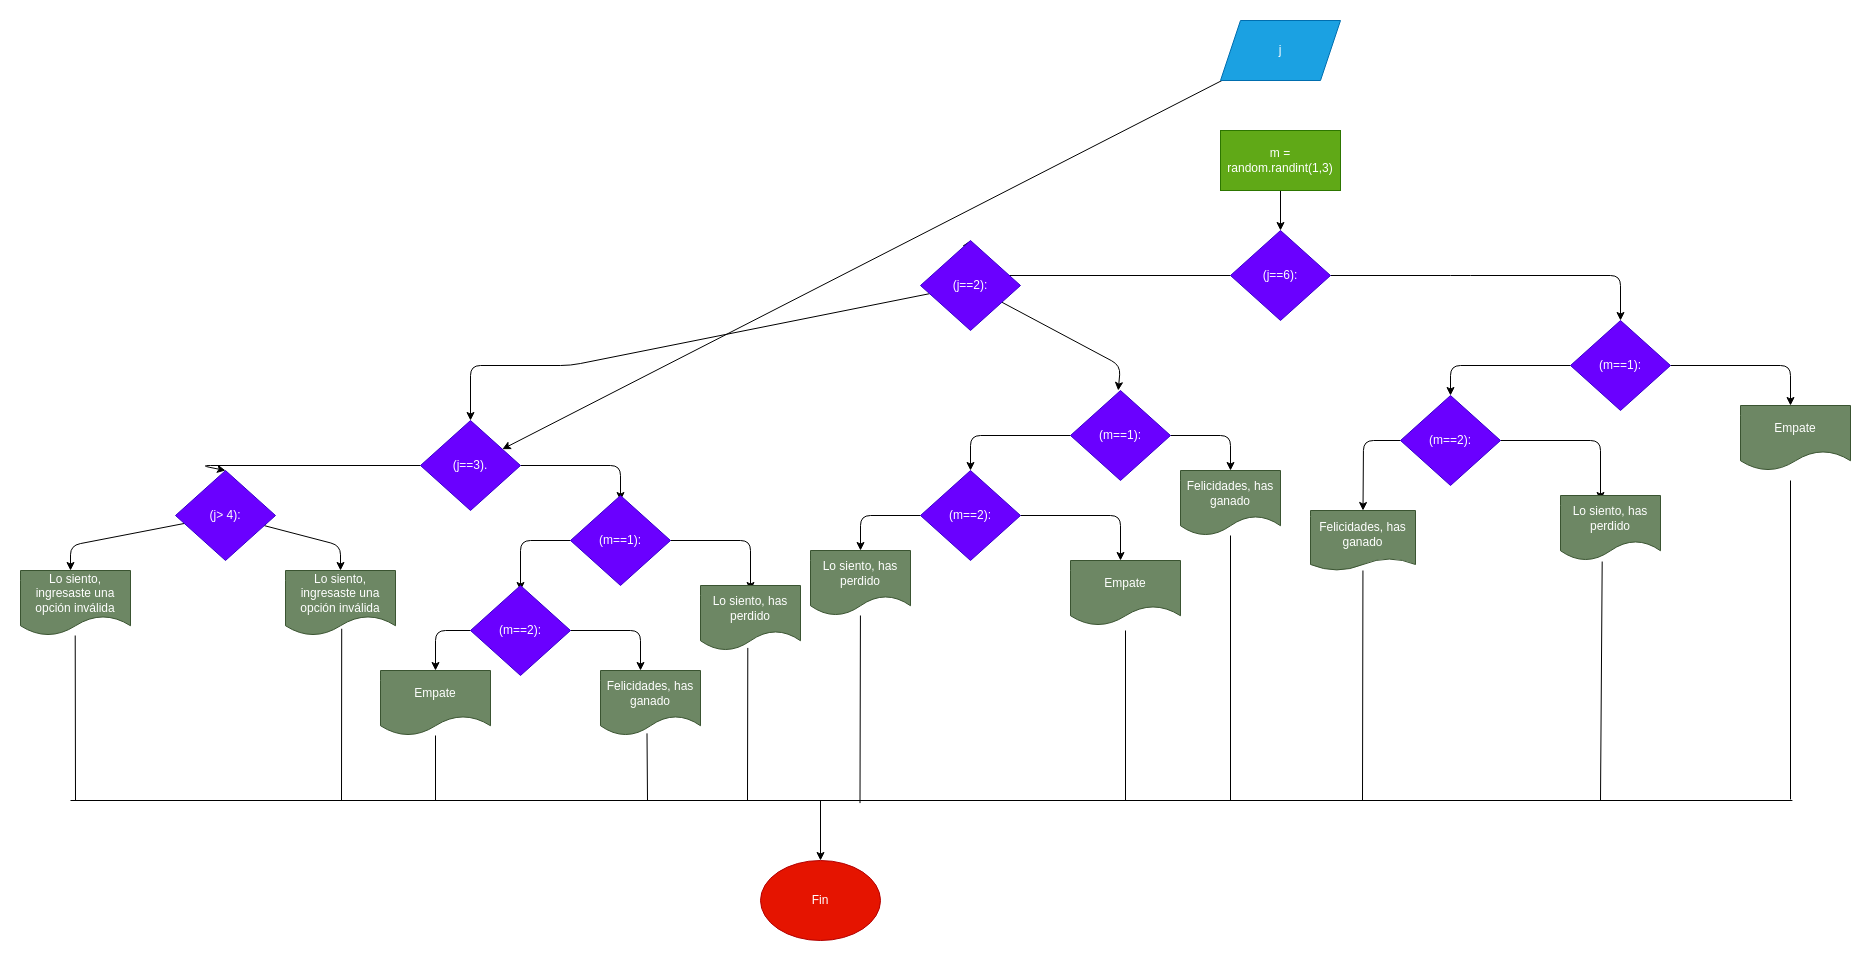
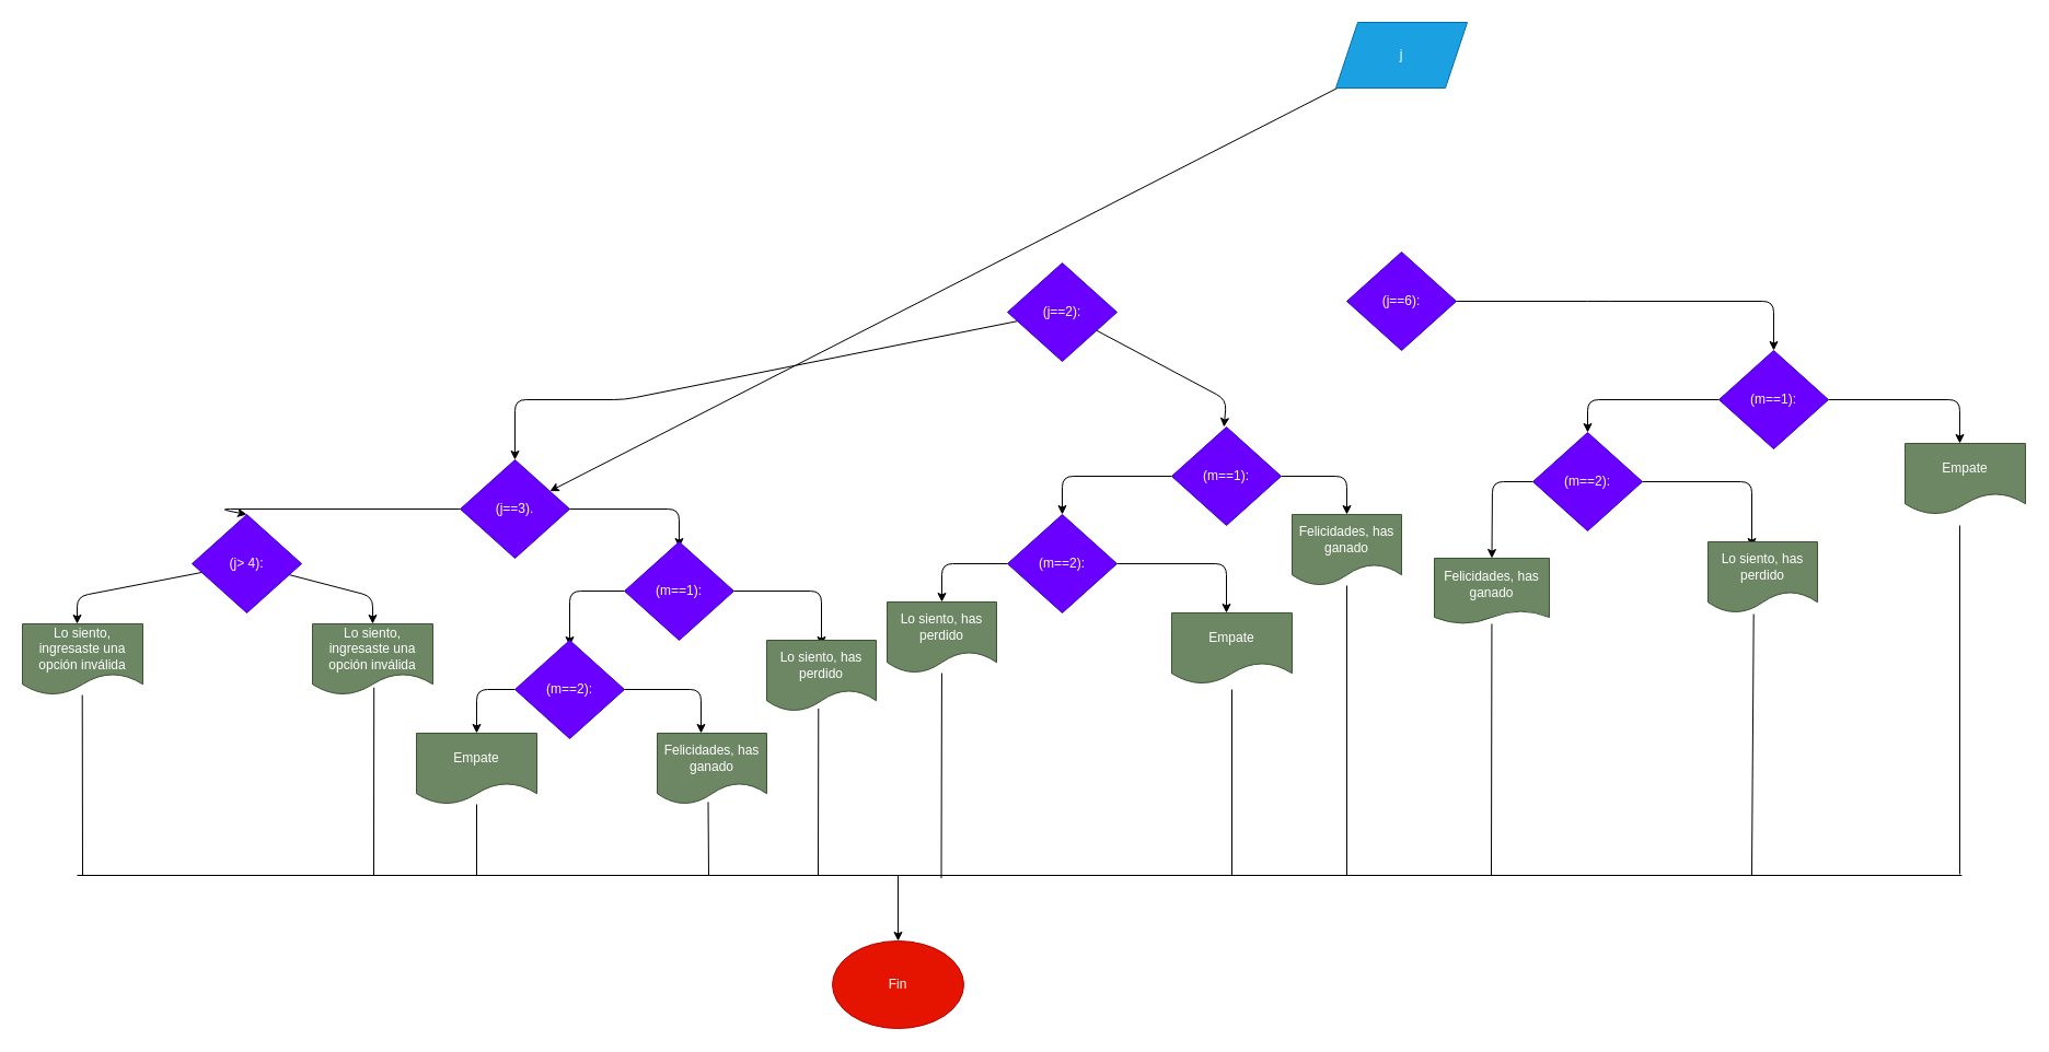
  <mxCell id="0" />
  <mxCell id="1" parent="0" />
  <mxCell id="2" value="" style="edgeStyle=none;html=1;" edge="1" parent="1" source="3" target="32"><mxGeometry relative="1" as="geometry" /></mxCell>
  <mxCell id="3" value="j" style="shape=parallelogram;perimeter=parallelogramPerimeter;whiteSpace=wrap;html=1;fixedSize=1;fillColor=#1ba1e2;fontColor=#ffffff;strokeColor=#006EAF;" vertex="1" parent="1"><mxGeometry x="1220" y="20" width="120" height="60" as="geometry" /></mxCell>
- <mxCell id="4" value="" style="edgeStyle=none;html=1;" edge="1" parent="1" source="5" target="8"><mxGeometry relative="1" as="geometry" /></mxCell>
- <mxCell id="5" value="m = random.randint(1,3)" style="whiteSpace=wrap;html=1;fillColor=#60a917;fontColor=#ffffff;strokeColor=#2D7600;" vertex="1" parent="1"><mxGeometry x="1220" y="130" width="120" height="60" as="geometry" /></mxCell>
  <mxCell id="6" value="" style="edgeStyle=none;html=1;" edge="1" parent="1" source="8"><mxGeometry relative="1" as="geometry"><mxPoint x="1620" y="320" as="targetPoint" /><Array as="points"><mxPoint x="1460" y="275" /><mxPoint x="1620" y="275" /></Array></mxGeometry></mxCell>
- <mxCell id="7" style="edgeStyle=none;html=1;entryX=0.5;entryY=0;entryDx=0;entryDy=0;" edge="1" parent="1" source="8" target="18"><mxGeometry relative="1" as="geometry"><mxPoint x="1070" y="320" as="targetPoint" /><Array as="points"><mxPoint x="950" y="275" /></Array></mxGeometry></mxCell>
  <mxCell id="8" value="(j==6):" style="rhombus;whiteSpace=wrap;html=1;fillColor=#6a00ff;fontColor=#ffffff;strokeColor=#3700CC;" vertex="1" parent="1"><mxGeometry x="1230" y="230" width="100" height="90" as="geometry" /></mxCell>
  <mxCell id="9" value="" style="edgeStyle=none;html=1;" edge="1" parent="1" source="11"><mxGeometry relative="1" as="geometry"><mxPoint x="1790" y="405" as="targetPoint" /><Array as="points"><mxPoint x="1790" y="365" /></Array></mxGeometry></mxCell>
  <mxCell id="10" value="" style="edgeStyle=none;html=1;entryX=0.5;entryY=0;entryDx=0;entryDy=0;" edge="1" parent="1" source="11" target="14"><mxGeometry relative="1" as="geometry"><mxPoint x="1310" y="400" as="targetPoint" /><Array as="points"><mxPoint x="1450" y="365" /></Array></mxGeometry></mxCell>
  <mxCell id="11" value="(m==1):" style="rhombus;whiteSpace=wrap;html=1;fillColor=#6a00ff;fontColor=#ffffff;strokeColor=#3700CC;" vertex="1" parent="1"><mxGeometry x="1570" y="320" width="100" height="90" as="geometry" /></mxCell>
  <mxCell id="12" value="" style="edgeStyle=none;html=1;entryX=0.5;entryY=0;entryDx=0;entryDy=0;" edge="1" parent="1" source="14" target="15"><mxGeometry relative="1" as="geometry"><mxPoint x="1180" y="500" as="targetPoint" /><Array as="points"><mxPoint x="1363" y="440" /></Array></mxGeometry></mxCell>
  <mxCell id="13" style="edgeStyle=none;html=1;entryX=0.4;entryY=0.077;entryDx=0;entryDy=0;entryPerimeter=0;" edge="1" parent="1" source="14" target="28"><mxGeometry relative="1" as="geometry"><mxPoint x="1600" y="490" as="targetPoint" /><Array as="points"><mxPoint x="1600" y="440" /></Array></mxGeometry></mxCell>
  <mxCell id="14" value="(m==2):" style="rhombus;whiteSpace=wrap;html=1;fillColor=#6a00ff;fontColor=#ffffff;strokeColor=#3700CC;" vertex="1" parent="1"><mxGeometry x="1400" y="395" width="100" height="90" as="geometry" /></mxCell>
  <mxCell id="15" value="Felicidades, has ganado" style="shape=document;whiteSpace=wrap;html=1;boundedLbl=1;size=0.2;fillColor=#6d8764;fontColor=#ffffff;strokeColor=#3A5431;" vertex="1" parent="1"><mxGeometry x="1310" y="510" width="105" height="60" as="geometry" /></mxCell>
  <mxCell id="16" value="" style="edgeStyle=none;html=1;" edge="1" parent="1" source="18"><mxGeometry relative="1" as="geometry"><mxPoint x="1117.727" y="390" as="targetPoint" /><Array as="points"><mxPoint x="1120" y="365" /></Array></mxGeometry></mxCell>
  <mxCell id="17" style="edgeStyle=none;html=1;entryX=0.5;entryY=0;entryDx=0;entryDy=0;" edge="1" parent="1" source="18" target="32"><mxGeometry relative="1" as="geometry"><mxPoint x="570" y="420" as="targetPoint" /><Array as="points"><mxPoint x="570" y="365" /><mxPoint x="470" y="365" /></Array></mxGeometry></mxCell>
  <mxCell id="18" value="(j==2):" style="rhombus;whiteSpace=wrap;html=1;fillColor=#6a00ff;fontColor=#ffffff;strokeColor=#3700CC;" vertex="1" parent="1"><mxGeometry x="920" y="240" width="100" height="90" as="geometry" /></mxCell>
  <mxCell id="19" style="edgeStyle=none;html=1;entryX=0.5;entryY=0;entryDx=0;entryDy=0;" edge="1" parent="1" source="21" target="22"><mxGeometry relative="1" as="geometry"><Array as="points"><mxPoint x="1230" y="435" /></Array></mxGeometry></mxCell>
  <mxCell id="20" value="" style="edgeStyle=none;html=1;" edge="1" parent="1" source="21"><mxGeometry relative="1" as="geometry"><mxPoint x="970" y="470" as="targetPoint" /><Array as="points"><mxPoint x="970" y="435" /></Array></mxGeometry></mxCell>
  <mxCell id="21" value="(m==1):" style="rhombus;whiteSpace=wrap;html=1;fillColor=#6a00ff;fontColor=#ffffff;strokeColor=#3700CC;" vertex="1" parent="1"><mxGeometry x="1070" y="390" width="100" height="90" as="geometry" /></mxCell>
  <mxCell id="22" value="Felicidades, has ganado" style="shape=document;whiteSpace=wrap;html=1;boundedLbl=1;fillColor=#6d8764;fontColor=#ffffff;strokeColor=#3A5431;" vertex="1" parent="1"><mxGeometry x="1180" y="470" width="100" height="65" as="geometry" /></mxCell>
  <mxCell id="23" value="" style="edgeStyle=none;html=1;" edge="1" parent="1" source="25"><mxGeometry relative="1" as="geometry"><mxPoint x="1120" y="560" as="targetPoint" /><Array as="points"><mxPoint x="1120" y="515" /></Array></mxGeometry></mxCell>
  <mxCell id="24" style="edgeStyle=none;html=1;entryX=0.5;entryY=0;entryDx=0;entryDy=0;" edge="1" parent="1" source="25" target="27"><mxGeometry relative="1" as="geometry"><Array as="points"><mxPoint x="860" y="515" /></Array></mxGeometry></mxCell>
  <mxCell id="25" value="(m==2):" style="rhombus;whiteSpace=wrap;html=1;fillColor=#6a00ff;fontColor=#ffffff;strokeColor=#3700CC;" vertex="1" parent="1"><mxGeometry x="920" y="470" width="100" height="90" as="geometry" /></mxCell>
  <mxCell id="26" value="Empate" style="shape=document;whiteSpace=wrap;html=1;boundedLbl=1;fillColor=#6d8764;fontColor=#ffffff;strokeColor=#3A5431;" vertex="1" parent="1"><mxGeometry x="1070" y="560" width="110" height="65" as="geometry" /></mxCell>
  <mxCell id="27" value="Lo siento, has perdido" style="shape=document;whiteSpace=wrap;html=1;boundedLbl=1;fillColor=#6d8764;fontColor=#ffffff;strokeColor=#3A5431;" vertex="1" parent="1"><mxGeometry x="810" y="550" width="100" height="65" as="geometry" /></mxCell>
  <mxCell id="28" value="Lo siento, has perdido" style="shape=document;whiteSpace=wrap;html=1;boundedLbl=1;fillColor=#6d8764;fontColor=#ffffff;strokeColor=#3A5431;" vertex="1" parent="1"><mxGeometry x="1560" y="495" width="100" height="65" as="geometry" /></mxCell>
  <mxCell id="29" value="Empate" style="shape=document;whiteSpace=wrap;html=1;boundedLbl=1;fillColor=#6d8764;fontColor=#ffffff;strokeColor=#3A5431;" vertex="1" parent="1"><mxGeometry x="1740" y="405" width="110" height="65" as="geometry" /></mxCell>
  <mxCell id="30" style="edgeStyle=none;html=1;entryX=0.5;entryY=0.056;entryDx=0;entryDy=0;entryPerimeter=0;" edge="1" parent="1" source="32" target="35"><mxGeometry relative="1" as="geometry"><mxPoint x="700" y="490" as="targetPoint" /><Array as="points"><mxPoint x="620" y="465" /></Array></mxGeometry></mxCell>
  <mxCell id="31" style="edgeStyle=none;html=1;entryX=0.5;entryY=0;entryDx=0;entryDy=0;" edge="1" parent="1" source="32" target="44"><mxGeometry relative="1" as="geometry"><mxPoint x="300" y="500" as="targetPoint" /><Array as="points"><mxPoint x="200" y="465" /></Array></mxGeometry></mxCell>
  <mxCell id="32" value="(j==3)." style="rhombus;whiteSpace=wrap;html=1;fillColor=#6a00ff;fontColor=#ffffff;strokeColor=#3700CC;" vertex="1" parent="1"><mxGeometry x="420" y="420" width="100" height="90" as="geometry" /></mxCell>
  <mxCell id="33" style="edgeStyle=none;html=1;" edge="1" parent="1" source="35"><mxGeometry relative="1" as="geometry"><mxPoint x="750" y="590" as="targetPoint" /><Array as="points"><mxPoint x="750" y="540" /></Array></mxGeometry></mxCell>
  <mxCell id="34" style="edgeStyle=none;html=1;" edge="1" parent="1" source="35"><mxGeometry relative="1" as="geometry"><mxPoint x="520" y="590" as="targetPoint" /><Array as="points"><mxPoint x="520" y="540" /></Array></mxGeometry></mxCell>
  <mxCell id="35" value="(m==1):" style="rhombus;whiteSpace=wrap;html=1;fillColor=#6a00ff;fontColor=#ffffff;strokeColor=#3700CC;" vertex="1" parent="1"><mxGeometry x="570" y="495" width="100" height="90" as="geometry" /></mxCell>
  <mxCell id="36" value="Lo siento, has perdido" style="shape=document;whiteSpace=wrap;html=1;boundedLbl=1;fillColor=#6d8764;fontColor=#ffffff;strokeColor=#3A5431;" vertex="1" parent="1"><mxGeometry x="700" y="585" width="100" height="65" as="geometry" /></mxCell>
  <mxCell id="37" style="edgeStyle=none;html=1;" edge="1" parent="1" source="39"><mxGeometry relative="1" as="geometry"><mxPoint x="640" y="670" as="targetPoint" /><Array as="points"><mxPoint x="640" y="630" /></Array></mxGeometry></mxCell>
  <mxCell id="38" style="edgeStyle=none;html=1;entryX=0.5;entryY=0;entryDx=0;entryDy=0;fontColor=#666600;" edge="1" parent="1" source="39" target="41"><mxGeometry relative="1" as="geometry"><Array as="points"><mxPoint x="435" y="630" /></Array></mxGeometry></mxCell>
  <mxCell id="39" value="(m==2):" style="rhombus;whiteSpace=wrap;html=1;fillColor=#6a00ff;fontColor=#ffffff;strokeColor=#3700CC;" vertex="1" parent="1"><mxGeometry x="470" y="585" width="100" height="90" as="geometry" /></mxCell>
  <mxCell id="40" value="Felicidades, has ganado" style="shape=document;whiteSpace=wrap;html=1;boundedLbl=1;fillColor=#6d8764;fontColor=#ffffff;strokeColor=#3A5431;" vertex="1" parent="1"><mxGeometry x="600" y="670" width="100" height="65" as="geometry" /></mxCell>
  <mxCell id="41" value="Empate" style="shape=document;whiteSpace=wrap;html=1;boundedLbl=1;fillColor=#6d8764;fontColor=#ffffff;strokeColor=#3A5431;" vertex="1" parent="1"><mxGeometry x="380" y="670" width="110" height="65" as="geometry" /></mxCell>
  <mxCell id="42" style="edgeStyle=none;html=1;" edge="1" parent="1" source="44"><mxGeometry relative="1" as="geometry"><mxPoint x="340" y="570" as="targetPoint" /><Array as="points"><mxPoint x="340" y="545" /></Array></mxGeometry></mxCell>
  <mxCell id="43" style="edgeStyle=none;html=1;" edge="1" parent="1" source="44"><mxGeometry relative="1" as="geometry"><mxPoint x="70" y="570" as="targetPoint" /><Array as="points"><mxPoint x="70" y="545" /></Array></mxGeometry></mxCell>
  <mxCell id="44" value="(j&amp;gt; 4):" style="rhombus;whiteSpace=wrap;html=1;fillColor=#6a00ff;fontColor=#ffffff;strokeColor=#3700CC;" vertex="1" parent="1"><mxGeometry x="175" y="470" width="100" height="90" as="geometry" /></mxCell>
  <mxCell id="45" value="Lo siento, ingresaste una opción inválida" style="shape=document;whiteSpace=wrap;html=1;boundedLbl=1;fillColor=#6d8764;fontColor=#ffffff;strokeColor=#3A5431;" vertex="1" parent="1"><mxGeometry x="285" y="570" width="110" height="65" as="geometry" /></mxCell>
  <mxCell id="46" value="Lo siento, ingresaste una opción inválida" style="shape=document;whiteSpace=wrap;html=1;boundedLbl=1;fillColor=#6d8764;fontColor=#ffffff;strokeColor=#3A5431;" vertex="1" parent="1"><mxGeometry x="20" y="570" width="110" height="65" as="geometry" /></mxCell>
  <mxCell id="47" value="" style="endArrow=none;html=1;" edge="1" parent="1" target="41"><mxGeometry width="50" height="50" relative="1" as="geometry"><mxPoint x="435" y="800" as="sourcePoint" /><mxPoint x="460" y="750" as="targetPoint" /></mxGeometry></mxCell>
  <mxCell id="48" value="" style="endArrow=none;html=1;entryX=0.465;entryY=0.967;entryDx=0;entryDy=0;entryPerimeter=0;" edge="1" parent="1" target="40"><mxGeometry width="50" height="50" relative="1" as="geometry"><mxPoint x="647" y="800" as="sourcePoint" /><mxPoint x="445" y="745" as="targetPoint" /></mxGeometry></mxCell>
  <mxCell id="49" value="" style="endArrow=none;html=1;entryX=0.511;entryY=0.896;entryDx=0;entryDy=0;entryPerimeter=0;" edge="1" parent="1" target="45"><mxGeometry width="50" height="50" relative="1" as="geometry"><mxPoint x="341" y="800" as="sourcePoint" /><mxPoint x="445" y="745" as="targetPoint" /><Array as="points" /></mxGeometry></mxCell>
  <mxCell id="50" value="" style="endArrow=none;html=1;entryX=0.511;entryY=0.896;entryDx=0;entryDy=0;entryPerimeter=0;" edge="1" parent="1"><mxGeometry width="50" height="50" relative="1" as="geometry"><mxPoint x="75" y="800" as="sourcePoint" /><mxPoint x="74.71" y="635" as="targetPoint" /><Array as="points" /></mxGeometry></mxCell>
  <mxCell id="51" value="" style="endArrow=none;html=1;entryX=0.473;entryY=0.96;entryDx=0;entryDy=0;entryPerimeter=0;" edge="1" parent="1" target="36"><mxGeometry width="50" height="50" relative="1" as="geometry"><mxPoint x="747" y="800" as="sourcePoint" /><mxPoint x="760" y="740" as="targetPoint" /></mxGeometry></mxCell>
  <mxCell id="52" value="" style="endArrow=none;html=1;" edge="1" parent="1" target="27"><mxGeometry width="50" height="50" relative="1" as="geometry"><mxPoint x="859.5" y="802.6" as="sourcePoint" /><mxPoint x="859.8" y="650" as="targetPoint" /></mxGeometry></mxCell>
  <mxCell id="53" value="" style="endArrow=none;html=1;" edge="1" parent="1"><mxGeometry width="50" height="50" relative="1" as="geometry"><mxPoint x="1125" y="800" as="sourcePoint" /><mxPoint x="1125" y="630" as="targetPoint" /></mxGeometry></mxCell>
  <mxCell id="54" value="" style="endArrow=none;html=1;" edge="1" parent="1" target="22"><mxGeometry width="50" height="50" relative="1" as="geometry"><mxPoint x="1230" y="800" as="sourcePoint" /><mxPoint x="1229.5" y="625" as="targetPoint" /></mxGeometry></mxCell>
  <mxCell id="55" value="" style="endArrow=none;html=1;" edge="1" parent="1" target="15"><mxGeometry width="50" height="50" relative="1" as="geometry"><mxPoint x="1362" y="800" as="sourcePoint" /><mxPoint x="1362" y="535" as="targetPoint" /></mxGeometry></mxCell>
  <mxCell id="56" value="" style="endArrow=none;html=1;entryX=0.417;entryY=1.016;entryDx=0;entryDy=0;entryPerimeter=0;" edge="1" parent="1" target="28"><mxGeometry width="50" height="50" relative="1" as="geometry"><mxPoint x="1600" y="800" as="sourcePoint" /><mxPoint x="1600.442" y="570" as="targetPoint" /></mxGeometry></mxCell>
  <mxCell id="57" value="" style="endArrow=none;html=1;" edge="1" parent="1"><mxGeometry width="50" height="50" relative="1" as="geometry"><mxPoint x="1790" y="798.96" as="sourcePoint" /><mxPoint x="1790" y="480" as="targetPoint" /></mxGeometry></mxCell>
  <mxCell id="58" value="" style="endArrow=none;html=1;" edge="1" parent="1"><mxGeometry width="50" height="50" relative="1" as="geometry"><mxPoint x="70" y="800" as="sourcePoint" /><mxPoint x="1791.92" y="800" as="targetPoint" /></mxGeometry></mxCell>
  <mxCell id="59" value="" style="endArrow=classic;html=1;" edge="1" parent="1"><mxGeometry width="50" height="50" relative="1" as="geometry"><mxPoint x="820" y="800" as="sourcePoint" /><mxPoint x="820" y="860" as="targetPoint" /></mxGeometry></mxCell>
  <mxCell id="60" value="Fin" style="ellipse;whiteSpace=wrap;html=1;fillColor=#e51400;fontColor=#ffffff;strokeColor=#B20000;" vertex="1" parent="1"><mxGeometry x="760" y="860" width="120" height="80" as="geometry" /></mxCell>
